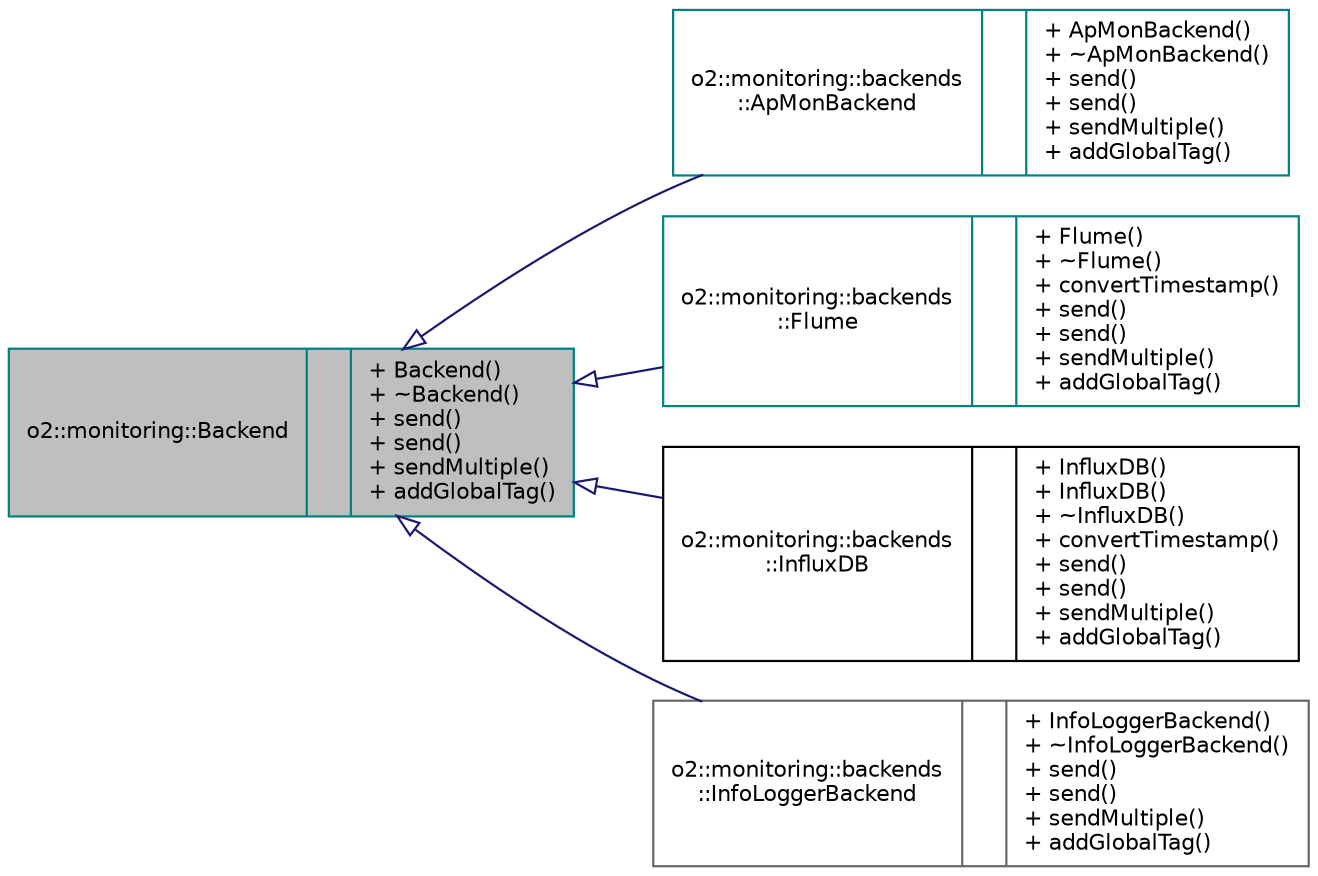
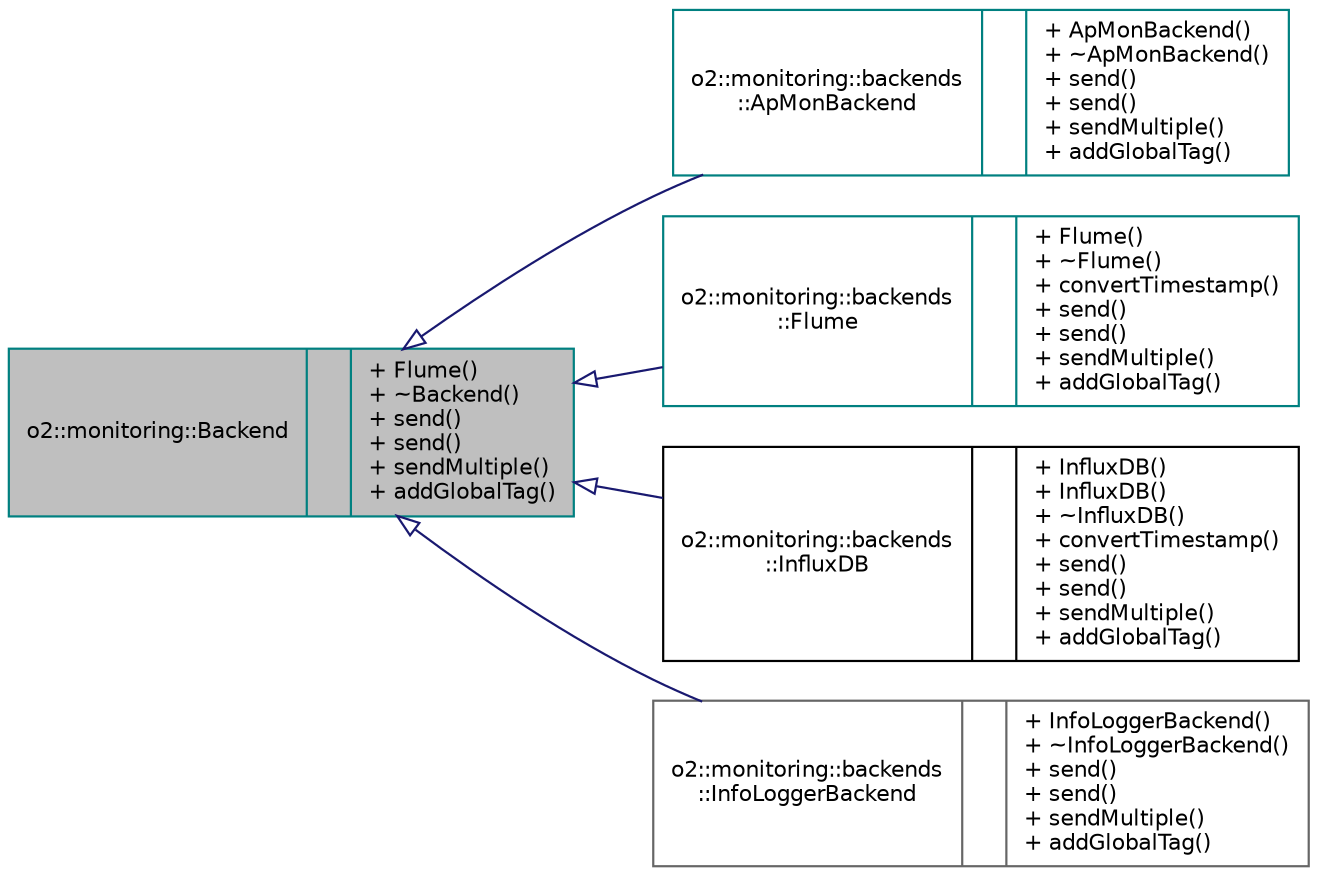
  digraph {
    rankdir=LR
    node [color=teal fontname=Helvetica fontsize=10 shape=record]
    edge [arrowtail=onormal color=midnightblue dir=back fontname=Helvetica fontsize=10 labelfontname=Helvetica labelfontsize=10 style=solid]
-   n1 [fillcolor=grey75 fontcolor=black height=0.2 label="{o2::monitoring::Backend\n||+ Backend()\l+ ~Backend()\l+ send()\l+ send()\l+ sendMultiple()\l+ addGlobalTag()\l}" style=filled width=0.4]
+   n1 [fillcolor=grey75 fontcolor=black height=0.2 label="{o2::monitoring::Backend\n||+ Flume()\l+ ~Backend()\l+ send()\l+ send()\l+ sendMultiple()\l+ addGlobalTag()\l}" style=filled width=0.4]
    n2 [height=0.2 label="{o2::monitoring::backends\l::ApMonBackend\n||+ ApMonBackend()\l+ ~ApMonBackend()\l+ send()\l+ send()\l+ sendMultiple()\l+ addGlobalTag()\l}" width=0.4]
    n3 [height=0.2 label="{o2::monitoring::backends\l::Flume\n||+ Flume()\l+ ~Flume()\l+ convertTimestamp()\l+ send()\l+ send()\l+ sendMultiple()\l+ addGlobalTag()\l}" width=0.4]
    n4 [color=black height=0.2 label="{o2::monitoring::backends\l::InfluxDB\n||+ InfluxDB()\l+ InfluxDB()\l+ ~InfluxDB()\l+ convertTimestamp()\l+ send()\l+ send()\l+ sendMultiple()\l+ addGlobalTag()\l}" width=0.4]
    n5 [color=gray40 height=0.2 label="{o2::monitoring::backends\l::InfoLoggerBackend\n||+ InfoLoggerBackend()\l+ ~InfoLoggerBackend()\l+ send()\l+ send()\l+ sendMultiple()\l+ addGlobalTag()\l}" width=0.4]
    n1 -> n2
    n1 -> n3
    n1 -> n4
    n1 -> n5
  }
